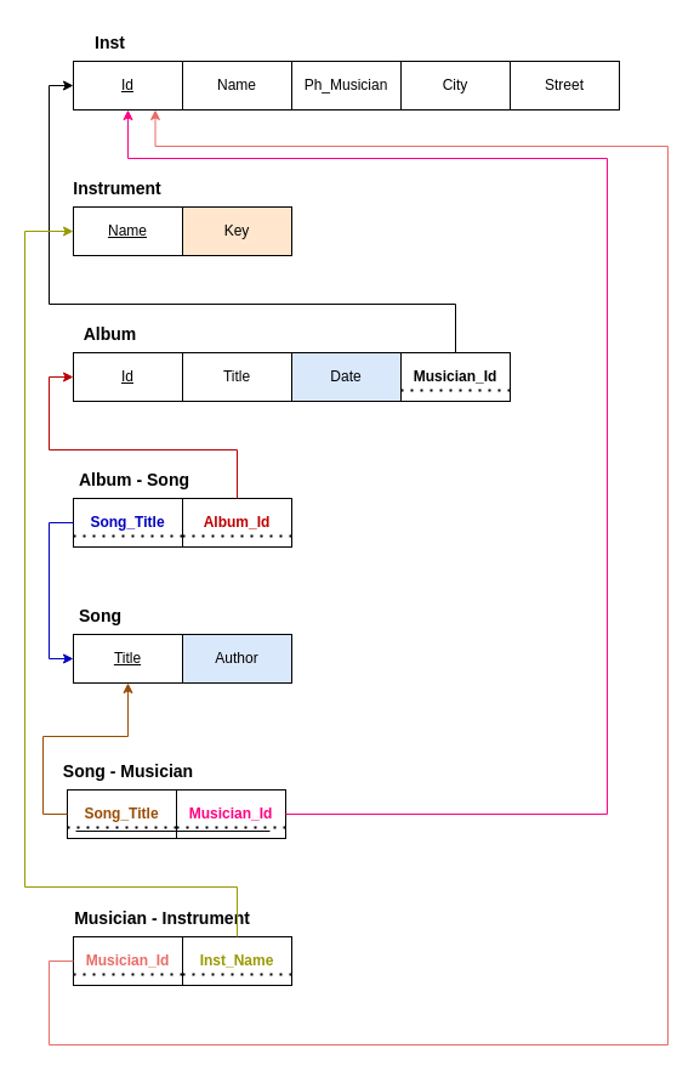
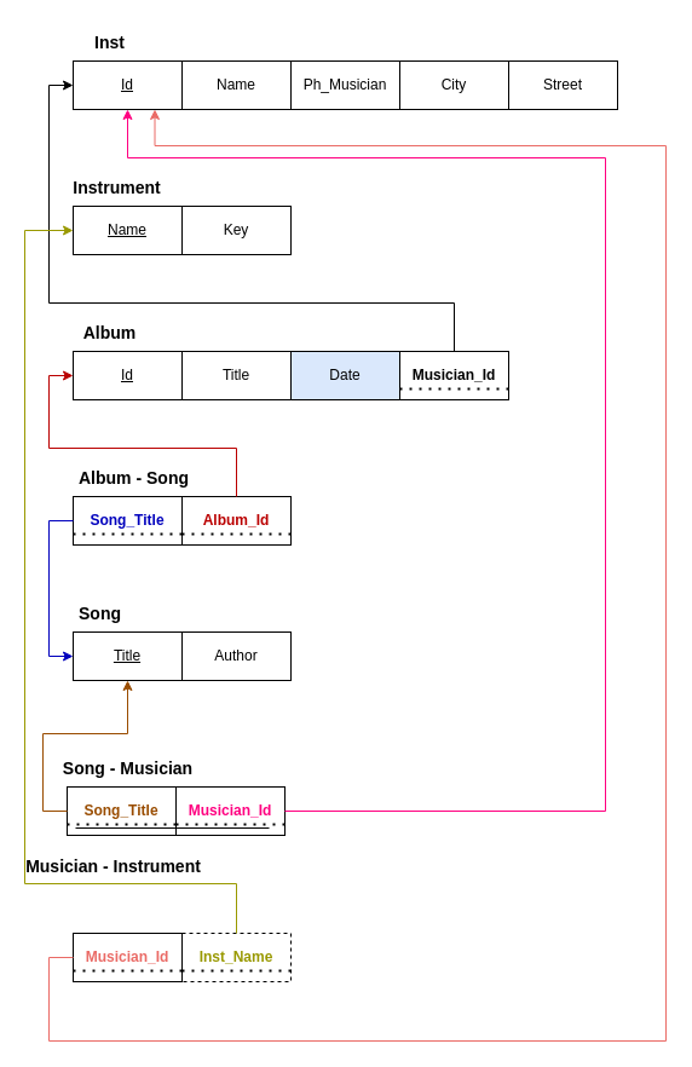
  <mxCell id="0" />
  <mxCell id="1" parent="0" />
  <mxCell id="2" value="" style="group" vertex="1" connectable="0" parent="1"><mxGeometry x="60" y="50" width="450" height="40" as="geometry" /></mxCell>
  <mxCell id="3" value="&lt;u&gt;Id&lt;/u&gt;" style="rounded=0;whiteSpace=wrap;html=1;" vertex="1" parent="2"><mxGeometry width="90" height="40" as="geometry" /></mxCell>
  <mxCell id="4" value="Name" style="rounded=0;whiteSpace=wrap;html=1;" vertex="1" parent="2"><mxGeometry x="90" width="90" height="40" as="geometry" /></mxCell>
  <mxCell id="5" value="Ph_Musician" style="rounded=0;whiteSpace=wrap;html=1;" vertex="1" parent="2"><mxGeometry x="180" width="90" height="40" as="geometry" /></mxCell>
  <mxCell id="6" value="Street" style="rounded=0;whiteSpace=wrap;html=1;" vertex="1" parent="2"><mxGeometry x="360" width="90" height="40" as="geometry" /></mxCell>
  <mxCell id="7" value="City" style="rounded=0;whiteSpace=wrap;html=1;" vertex="1" parent="2"><mxGeometry x="270" width="90" height="40" as="geometry" /></mxCell>
  <mxCell id="8" value="&lt;b&gt;&lt;font style=&quot;font-size: 14px;&quot;&gt;Inst&lt;/font&gt;&lt;/b&gt;" style="text;html=1;align=center;verticalAlign=middle;resizable=0;points=[];autosize=1;strokeColor=none;fillColor=none;" vertex="1" parent="1"><mxGeometry x="50" y="20" width="80" height="30" as="geometry" /></mxCell>
  <mxCell id="9" value="" style="group" vertex="1" connectable="0" parent="1"><mxGeometry x="60" y="290" width="450" height="40" as="geometry" /></mxCell>
  <mxCell id="10" value="&lt;u&gt;Id&lt;/u&gt;" style="rounded=0;whiteSpace=wrap;html=1;" vertex="1" parent="9"><mxGeometry width="90" height="40" as="geometry" /></mxCell>
  <mxCell id="11" value="Title" style="rounded=0;whiteSpace=wrap;html=1;" vertex="1" parent="9"><mxGeometry x="90" width="90" height="40" as="geometry" /></mxCell>
  <mxCell id="12" value="Date" style="rounded=0;whiteSpace=wrap;html=1;fillColor=#dae8fc;" vertex="1" parent="9"><mxGeometry x="180" width="90" height="40" as="geometry" /></mxCell>
  <mxCell id="13" value="" style="group" vertex="1" connectable="0" parent="9"><mxGeometry x="270" width="90" height="40" as="geometry" /></mxCell>
  <mxCell id="14" value="&lt;span style=&quot;text-wrap: nowrap;&quot;&gt;&lt;font style=&quot;font-size: 12px;&quot;&gt;&lt;b&gt;Musician_Id&lt;/b&gt;&lt;/font&gt;&lt;/span&gt;" style="rounded=0;whiteSpace=wrap;html=1;" vertex="1" parent="13"><mxGeometry width="90" height="40" as="geometry" /></mxCell>
  <mxCell id="15" value="" style="endArrow=none;dashed=1;html=1;dashPattern=1 3;strokeWidth=2;rounded=0;" edge="1" parent="13"><mxGeometry width="50" height="50" relative="1" as="geometry"><mxPoint y="31" as="sourcePoint" /><mxPoint x="90" y="31" as="targetPoint" /></mxGeometry></mxCell>
  <mxCell id="16" value="&lt;b&gt;&lt;font style=&quot;font-size: 14px;&quot;&gt;Album&lt;/font&gt;&lt;/b&gt;" style="text;html=1;align=center;verticalAlign=middle;resizable=0;points=[];autosize=1;strokeColor=none;fillColor=none;" vertex="1" parent="1"><mxGeometry x="55" y="260" width="70" height="30" as="geometry" /></mxCell>
  <mxCell id="17" value="" style="group" vertex="1" connectable="0" parent="1"><mxGeometry x="60" y="170" width="450" height="40" as="geometry" /></mxCell>
  <mxCell id="18" value="&lt;u&gt;Name&lt;/u&gt;" style="rounded=0;whiteSpace=wrap;html=1;" vertex="1" parent="17"><mxGeometry width="90" height="40" as="geometry" /></mxCell>
- <mxCell id="19" value="Key" style="rounded=0;whiteSpace=wrap;html=1;fillColor=#ffe6cc;" vertex="1" parent="17"><mxGeometry x="90" width="90" height="40" as="geometry" /></mxCell>
+ <mxCell id="19" value="Key" style="rounded=0;whiteSpace=wrap;html=1;" vertex="1" parent="17"><mxGeometry x="90" width="90" height="40" as="geometry" /></mxCell>
  <mxCell id="20" value="&lt;b&gt;&lt;font style=&quot;font-size: 14px;&quot;&gt;Instrument&lt;/font&gt;&lt;/b&gt;" style="text;html=1;align=center;verticalAlign=middle;resizable=0;points=[];autosize=1;strokeColor=none;fillColor=none;" vertex="1" parent="1"><mxGeometry x="46" y="140" width="100" height="30" as="geometry" /></mxCell>
  <mxCell id="21" value="&lt;u&gt;Title&lt;/u&gt;" style="rounded=0;whiteSpace=wrap;html=1;" vertex="1" parent="1"><mxGeometry x="60" y="522" width="90" height="40" as="geometry" /></mxCell>
- <mxCell id="22" value="Author" style="rounded=0;whiteSpace=wrap;html=1;fillColor=#dae8fc;" vertex="1" parent="1"><mxGeometry x="150" y="522" width="90" height="40" as="geometry" /></mxCell>
+ <mxCell id="22" value="Author" style="rounded=0;whiteSpace=wrap;html=1;" vertex="1" parent="1"><mxGeometry x="150" y="522" width="90" height="40" as="geometry" /></mxCell>
  <mxCell id="23" value="&lt;b&gt;&lt;font style=&quot;font-size: 14px;&quot;&gt;Song&lt;/font&gt;&lt;/b&gt;" style="text;html=1;align=center;verticalAlign=middle;resizable=0;points=[];autosize=1;strokeColor=none;fillColor=none;" vertex="1" parent="1"><mxGeometry x="52" y="492" width="60" height="30" as="geometry" /></mxCell>
  <mxCell id="24" style="edgeStyle=orthogonalEdgeStyle;rounded=0;orthogonalLoop=1;jettySize=auto;html=1;entryX=0;entryY=0.5;entryDx=0;entryDy=0;" edge="1" parent="1" source="14" target="3"><mxGeometry relative="1" as="geometry"><Array as="points"><mxPoint x="375" y="250" /><mxPoint x="40" y="250" /><mxPoint x="40" y="70" /></Array></mxGeometry></mxCell>
  <mxCell id="25" value="&lt;b&gt;&lt;font style=&quot;font-size: 14px;&quot;&gt;Album -&amp;nbsp;&lt;/font&gt;&lt;/b&gt;&lt;b&gt;&lt;font style=&quot;font-size: 14px;&quot;&gt;Song&lt;/font&gt;&lt;/b&gt;" style="text;html=1;align=center;verticalAlign=middle;resizable=0;points=[];autosize=1;strokeColor=none;fillColor=none;" vertex="1" parent="1"><mxGeometry x="55" y="380" width="110" height="30" as="geometry" /></mxCell>
  <mxCell id="26" value="" style="group" vertex="1" connectable="0" parent="1"><mxGeometry x="150" y="410" width="90" height="40" as="geometry" /></mxCell>
  <mxCell id="27" value="&lt;font style=&quot;&quot; color=&quot;#ba0000&quot;&gt;&lt;b&gt;Album_Id&lt;/b&gt;&lt;/font&gt;" style="rounded=0;whiteSpace=wrap;html=1;" vertex="1" parent="26"><mxGeometry width="90" height="40" as="geometry" /></mxCell>
  <mxCell id="28" value="" style="endArrow=none;dashed=1;html=1;dashPattern=1 3;strokeWidth=2;rounded=0;" edge="1" parent="26"><mxGeometry width="50" height="50" relative="1" as="geometry"><mxPoint y="31" as="sourcePoint" /><mxPoint x="90" y="31" as="targetPoint" /></mxGeometry></mxCell>
  <mxCell id="29" value="" style="group" vertex="1" connectable="0" parent="1"><mxGeometry x="60" y="410" width="90" height="40" as="geometry" /></mxCell>
  <mxCell id="30" value="&lt;b style=&quot;&quot;&gt;&lt;font color=&quot;#0000bd&quot;&gt;Song_Title&lt;/font&gt;&lt;/b&gt;" style="rounded=0;whiteSpace=wrap;html=1;" vertex="1" parent="29"><mxGeometry width="90" height="40" as="geometry" /></mxCell>
  <mxCell id="31" value="" style="endArrow=none;dashed=1;html=1;dashPattern=1 3;strokeWidth=2;rounded=0;" edge="1" parent="29"><mxGeometry width="50" height="50" relative="1" as="geometry"><mxPoint y="31" as="sourcePoint" /><mxPoint x="90" y="31" as="targetPoint" /></mxGeometry></mxCell>
  <mxCell id="32" style="edgeStyle=orthogonalEdgeStyle;rounded=0;orthogonalLoop=1;jettySize=auto;html=1;exitX=0;exitY=0.5;exitDx=0;exitDy=0;entryX=0;entryY=0.5;entryDx=0;entryDy=0;strokeColor=#0000BD;" edge="1" parent="1" source="30" target="21"><mxGeometry relative="1" as="geometry" /></mxCell>
  <mxCell id="33" style="edgeStyle=orthogonalEdgeStyle;rounded=0;orthogonalLoop=1;jettySize=auto;html=1;entryX=0;entryY=0.5;entryDx=0;entryDy=0;strokeColor=#BA0000;" edge="1" parent="1" source="27" target="10"><mxGeometry relative="1" as="geometry" /></mxCell>
  <mxCell id="34" value="&lt;b&gt;&lt;font style=&quot;font-size: 14px;&quot;&gt;Song -&amp;nbsp;&lt;/font&gt;&lt;/b&gt;&lt;b&gt;&lt;font style=&quot;font-size: 14px;&quot;&gt;Musician&lt;/font&gt;&lt;/b&gt;" style="text;html=1;align=center;verticalAlign=middle;resizable=0;points=[];autosize=1;strokeColor=none;fillColor=none;" vertex="1" parent="1"><mxGeometry x="40" y="620" width="130" height="30" as="geometry" /></mxCell>
  <mxCell id="35" value="" style="group" vertex="1" connectable="0" parent="1"><mxGeometry x="55" y="650" width="90" height="40" as="geometry" /></mxCell>
  <mxCell id="36" value="&lt;b style=&quot;&quot;&gt;&lt;font color=&quot;#994c00&quot;&gt;Song_Title&lt;/font&gt;&lt;/b&gt;" style="rounded=0;whiteSpace=wrap;html=1;" vertex="1" parent="35"><mxGeometry width="90" height="40" as="geometry" /></mxCell>
  <mxCell id="37" value="" style="endArrow=none;dashed=1;html=1;dashPattern=1 3;strokeWidth=2;rounded=0;" edge="1" parent="35"><mxGeometry width="50" height="50" relative="1" as="geometry"><mxPoint y="31" as="sourcePoint" /><mxPoint x="90" y="31" as="targetPoint" /></mxGeometry></mxCell>
  <mxCell id="38" value="" style="group" vertex="1" connectable="0" parent="1"><mxGeometry x="145" y="650" width="90" height="40" as="geometry" /></mxCell>
  <mxCell id="39" value="&lt;b style=&quot;text-wrap: nowrap;&quot;&gt;&lt;font color=&quot;#ff0080&quot;&gt;Musician_Id&lt;/font&gt;&lt;/b&gt;" style="rounded=0;whiteSpace=wrap;html=1;" vertex="1" parent="38"><mxGeometry width="90" height="40" as="geometry" /></mxCell>
  <mxCell id="40" value="" style="endArrow=none;dashed=1;html=1;dashPattern=1 3;strokeWidth=2;rounded=0;" edge="1" parent="38"><mxGeometry width="50" height="50" relative="1" as="geometry"><mxPoint y="31" as="sourcePoint" /><mxPoint x="90" y="31" as="targetPoint" /></mxGeometry></mxCell>
  <mxCell id="41" value="" style="endArrow=none;html=1;rounded=0;" edge="1" parent="1"><mxGeometry width="50" height="50" relative="1" as="geometry"><mxPoint x="62" y="684" as="sourcePoint" /><mxPoint x="222" y="684" as="targetPoint" /></mxGeometry></mxCell>
  <mxCell id="42" style="edgeStyle=orthogonalEdgeStyle;rounded=0;orthogonalLoop=1;jettySize=auto;html=1;exitX=0;exitY=0.5;exitDx=0;exitDy=0;entryX=0.5;entryY=1;entryDx=0;entryDy=0;strokeColor=#994C00;" edge="1" parent="1" source="36" target="21"><mxGeometry relative="1" as="geometry" /></mxCell>
  <mxCell id="43" style="edgeStyle=orthogonalEdgeStyle;rounded=0;orthogonalLoop=1;jettySize=auto;html=1;exitX=1;exitY=0.5;exitDx=0;exitDy=0;entryX=0.5;entryY=1;entryDx=0;entryDy=0;strokeColor=#FF0080;" edge="1" parent="1" source="39" target="3"><mxGeometry relative="1" as="geometry"><Array as="points"><mxPoint x="500" y="670" /><mxPoint x="500" y="130" /><mxPoint x="105" y="130" /></Array></mxGeometry></mxCell>
- <mxCell id="44" value="&lt;b&gt;&lt;font style=&quot;font-size: 14px;&quot;&gt;Musician - Instrument&lt;/font&gt;&lt;/b&gt;" style="text;html=1;align=center;verticalAlign=middle;resizable=0;points=[];autosize=1;strokeColor=none;fillColor=none;" vertex="1" parent="1"><mxGeometry x="48" y="741" width="170" height="30" as="geometry" /></mxCell>
+ <mxCell id="44" value="&lt;b&gt;&lt;font style=&quot;font-size: 14px;&quot;&gt;Musician - Instrument&lt;/font&gt;&lt;/b&gt;" style="text;html=1;align=center;verticalAlign=middle;resizable=0;points=[];autosize=1;strokeColor=none;fillColor=none;" vertex="1" parent="1"><mxGeometry x="8" y="701" width="170" height="30" as="geometry" /></mxCell>
  <mxCell id="45" value="" style="group" vertex="1" connectable="0" parent="1"><mxGeometry x="150" y="771" width="90" height="40" as="geometry" /></mxCell>
- <mxCell id="46" value="&lt;b style=&quot;&quot;&gt;&lt;font color=&quot;#999900&quot;&gt;Inst_Name&lt;/font&gt;&lt;/b&gt;" style="rounded=0;whiteSpace=wrap;html=1;" vertex="1" parent="45"><mxGeometry width="90" height="40" as="geometry" /></mxCell>
+ <mxCell id="46" value="&lt;b style=&quot;&quot;&gt;&lt;font color=&quot;#999900&quot;&gt;Inst_Name&lt;/font&gt;&lt;/b&gt;" style="rounded=0;whiteSpace=wrap;html=1;dashed=1;" vertex="1" parent="45"><mxGeometry width="90" height="40" as="geometry" /></mxCell>
  <mxCell id="47" value="" style="endArrow=none;dashed=1;html=1;dashPattern=1 3;strokeWidth=2;rounded=0;" edge="1" parent="45"><mxGeometry width="50" height="50" relative="1" as="geometry"><mxPoint y="31" as="sourcePoint" /><mxPoint x="90" y="31" as="targetPoint" /></mxGeometry></mxCell>
  <mxCell id="48" value="" style="group" vertex="1" connectable="0" parent="1"><mxGeometry x="60" y="771" width="90" height="40" as="geometry" /></mxCell>
  <mxCell id="49" value="&lt;b style=&quot;text-wrap: nowrap;&quot;&gt;&lt;font color=&quot;#ea6b66&quot;&gt;Musician_Id&lt;/font&gt;&lt;/b&gt;" style="rounded=0;whiteSpace=wrap;html=1;" vertex="1" parent="48"><mxGeometry width="90" height="40" as="geometry" /></mxCell>
  <mxCell id="50" value="" style="endArrow=none;dashed=1;html=1;dashPattern=1 3;strokeWidth=2;rounded=0;" edge="1" parent="48"><mxGeometry width="50" height="50" relative="1" as="geometry"><mxPoint y="31" as="sourcePoint" /><mxPoint x="90" y="31" as="targetPoint" /></mxGeometry></mxCell>
  <mxCell id="51" style="edgeStyle=orthogonalEdgeStyle;rounded=0;orthogonalLoop=1;jettySize=auto;html=1;exitX=0;exitY=0.5;exitDx=0;exitDy=0;entryX=0.75;entryY=1;entryDx=0;entryDy=0;strokeColor=#EA6B66;" edge="1" parent="1" source="49" target="3"><mxGeometry relative="1" as="geometry"><Array as="points"><mxPoint x="40" y="791" /><mxPoint x="40" y="860" /><mxPoint x="550" y="860" /><mxPoint x="550" y="120" /><mxPoint x="128" y="120" /></Array></mxGeometry></mxCell>
  <mxCell id="52" style="edgeStyle=orthogonalEdgeStyle;rounded=0;orthogonalLoop=1;jettySize=auto;html=1;entryX=0;entryY=0.5;entryDx=0;entryDy=0;strokeColor=#999900;" edge="1" parent="1" source="46" target="18"><mxGeometry relative="1" as="geometry"><Array as="points"><mxPoint x="195" y="730" /><mxPoint y="730" x="20" /><mxPoint y="190" x="20" /></Array></mxGeometry></mxCell>
